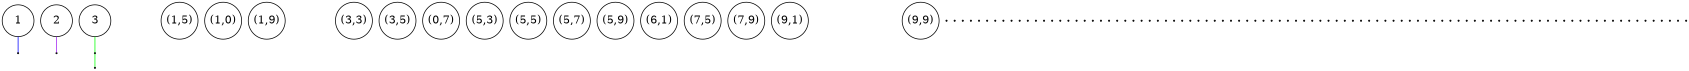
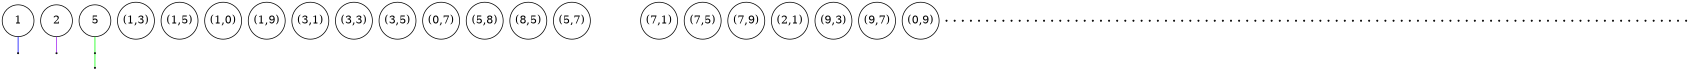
  graph {
    node [fontsize=30 penwidth=2 shape=point]
    edge [color=green penwidth=2]
    n1 [height=1.2 label=1 shape=circle width=1.2]
    "(3,10)"
    n3 [height=1.2 label=2 shape=circle width=1.2]
    "(10,5)"
-   n5 [height=1.2 label=3 shape=circle width=1.2]
+   n5 [height=1.2 label=5 shape=circle width=1.2]
    "(6,2)"
    "(6,0)"
+   "(1,3)" [height=1.2 shape=circle width=1.2]
    "(1,5)" [height=1.2 shape=circle width=1.2]
    n10 [height=1.2 label="(1,0)" shape=circle width=1.2]
    "(1,9)" [height=1.2 shape=circle width=1.2]
+   "(3,1)" [height=1.2 shape=circle width=1.2]
    "(3,3)" [height=1.2 shape=circle width=1.2]
    "(3,5)" [height=1.2 shape=circle width=1.2]
    n15 [height=1.2 label="(0,7)" shape=circle width=1.2]
-   "(5,3)" [height=1.2 shape=circle width=1.2]
-   "(5,5)" [height=1.2 shape=circle width=1.2]
+   "(5,3)" [height=1.2 shape=circle width=1.2 label="(5,8)"]
+   "(5,5)" [height=1.2 shape=circle width=1.2 label="(8,5)"]
    "(5,7)" [height=1.2 shape=circle width=1.2]
-   "(5,9)" [height=1.2 shape=circle width=1.2]
-   "(7,1)" [height=1.2 shape=circle width=1.2 label="(6,1)"]
+   "(7,1)" [height=1.2 shape=circle width=1.2]
    "(7,5)" [height=1.2 shape=circle width=1.2]
    "(7,9)" [height=1.2 shape=circle width=1.2]
-   "(9,1)" [height=1.2 shape=circle width=1.2]
-   "(9,9)" [height=1.2 shape=circle width=1.2]
+   "(9,1)" [height=1.2 shape=circle width=1.2 label="(2,1)"]
+   "(9,3)" [height=1.2 shape=circle width=1.2]
+   "(9,7)" [height=1.2 shape=circle width=1.2]
+   "(9,9)" [height=1.2 shape=circle width=1.2 label="(0,9)"]
    "(0,0)"
    "(0,1)"
    "(0,2)"
    "(0,3)"
    "(0,4)"
    "(0,5)"
    "(0,6)"
    "(0,7)"
    "(0,8)"
    "(0,9)"
    "(0,10)"
    "(1,0)"
    "(1,2)"
    "(1,4)"
    "(1,6)"
    "(1,8)"
    "(1,10)"
    "(2,0)"
    "(2,1)"
    "(2,2)"
    "(2,3)"
    "(2,4)"
    "(2,5)"
    "(2,6)"
    "(2,7)"
    "(2,8)"
    "(2,9)"
    "(2,10)"
    "(3,0)"
    "(3,2)"
    "(3,4)"
    "(3,6)"
    "(3,8)"
    "(4,0)"
    "(4,1)"
    "(4,2)"
    "(4,3)"
    "(4,4)"
    "(4,5)"
    "(4,6)"
    "(4,7)"
    "(4,8)"
    "(4,9)"
    "(4,10)"
    "(5,0)"
    "(5,2)"
    "(5,4)"
    "(5,6)"
    "(5,8)"
    "(5,10)"
    "(6,1)"
    "(6,3)"
    "(6,4)"
    "(6,5)"
    "(6,6)"
    "(6,7)"
    "(6,8)"
    "(6,9)"
    "(6,10)"
    "(7,0)"
    "(7,2)"
    "(7,4)"
    "(7,6)"
    "(7,8)"
    "(7,10)"
    "(8,0)"
    "(8,1)"
    "(8,2)"
    "(8,3)"
    "(8,4)"
    "(8,5)"
    "(8,6)"
    "(8,7)"
    "(8,8)"
    "(8,9)"
    "(8,10)"
    "(9,0)"
    "(9,2)"
    "(9,4)"
    "(9,6)"
    "(9,8)"
    "(9,10)"
    "(10,0)"
    "(10,1)"
    "(10,2)"
    "(10,3)"
    "(10,4)"
    "(10,6)"
    "(10,7)"
    "(10,8)"
    "(10,9)"
    "(10,10)"
    n1 -- "(3,10)" [color=blue]
    n3 -- "(10,5)" [color=purple]
    n5 -- "(6,2)"
    "(6,2)" -- "(6,0)"
  }
